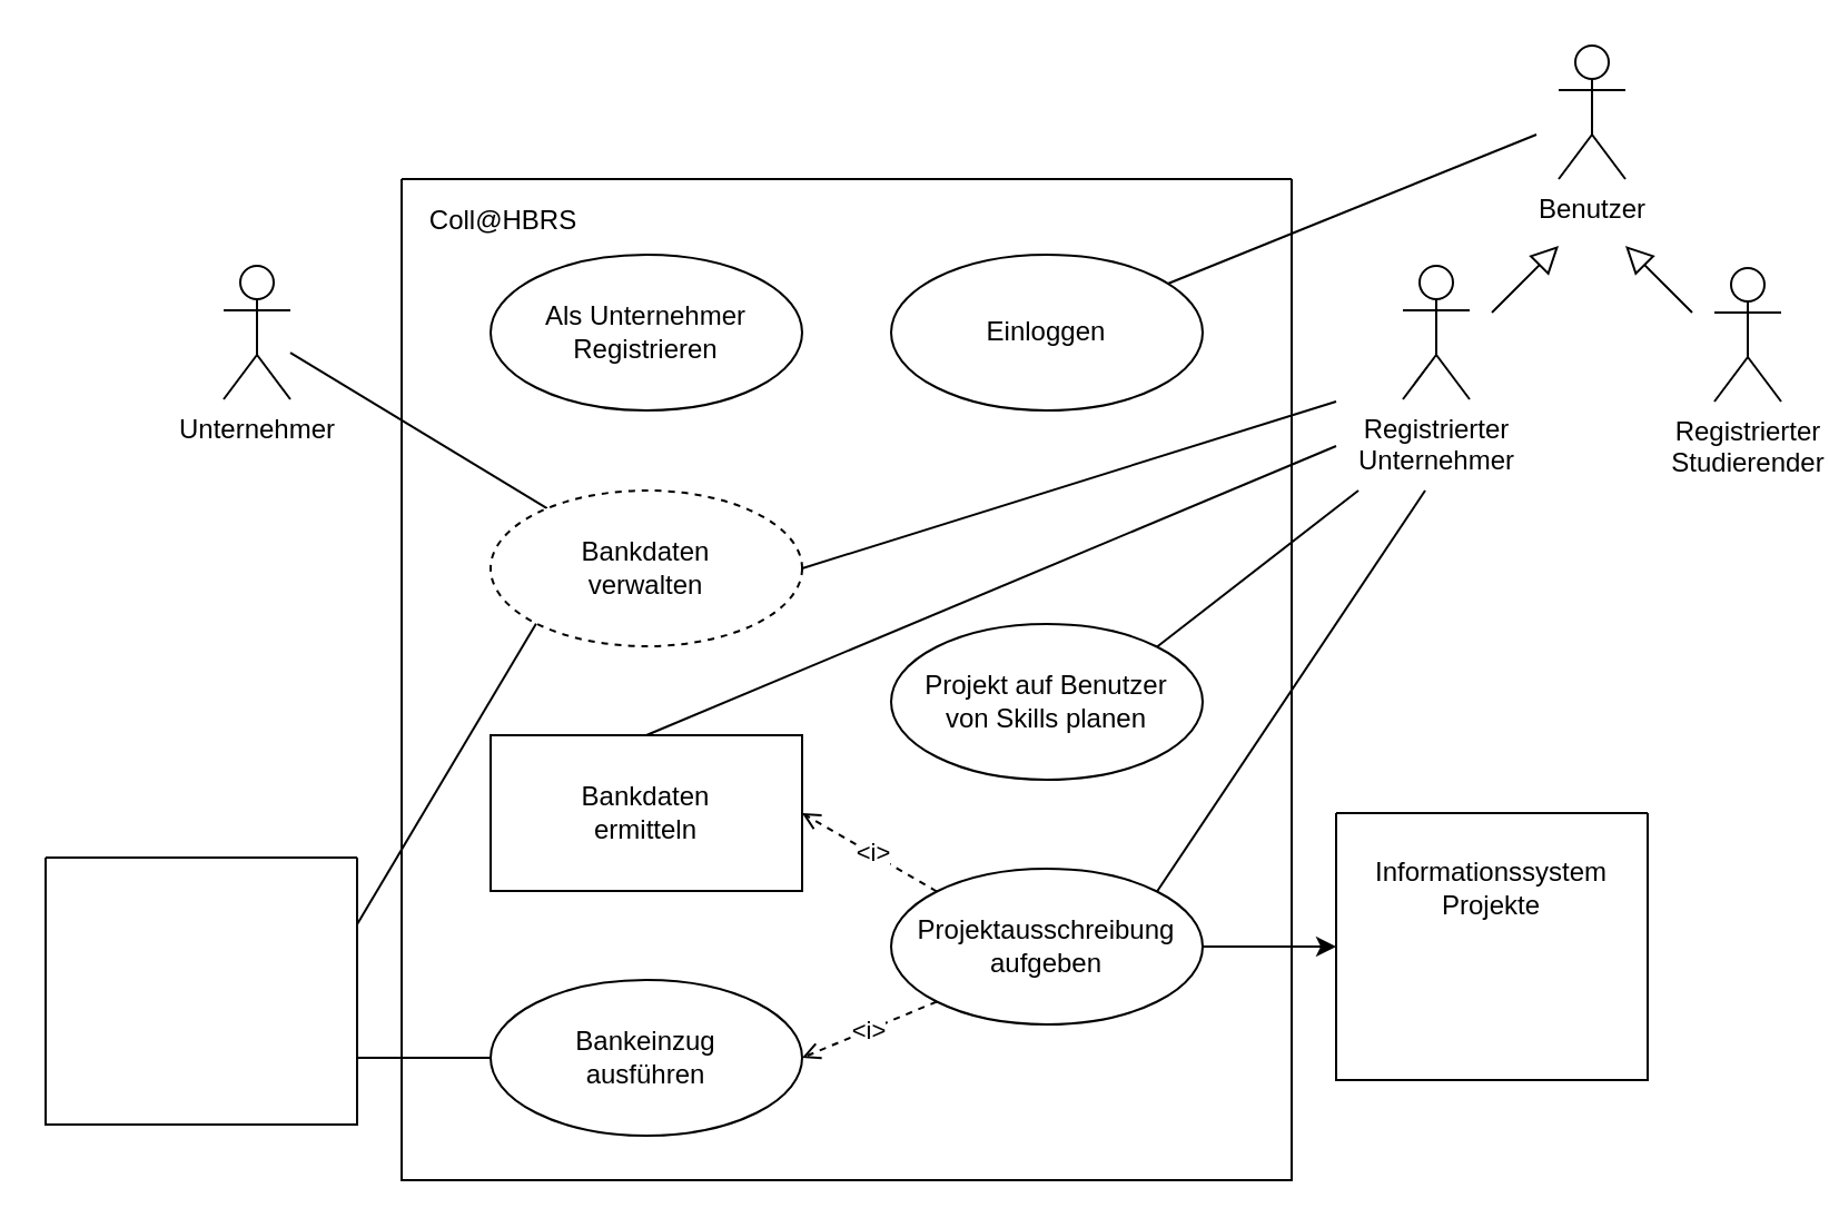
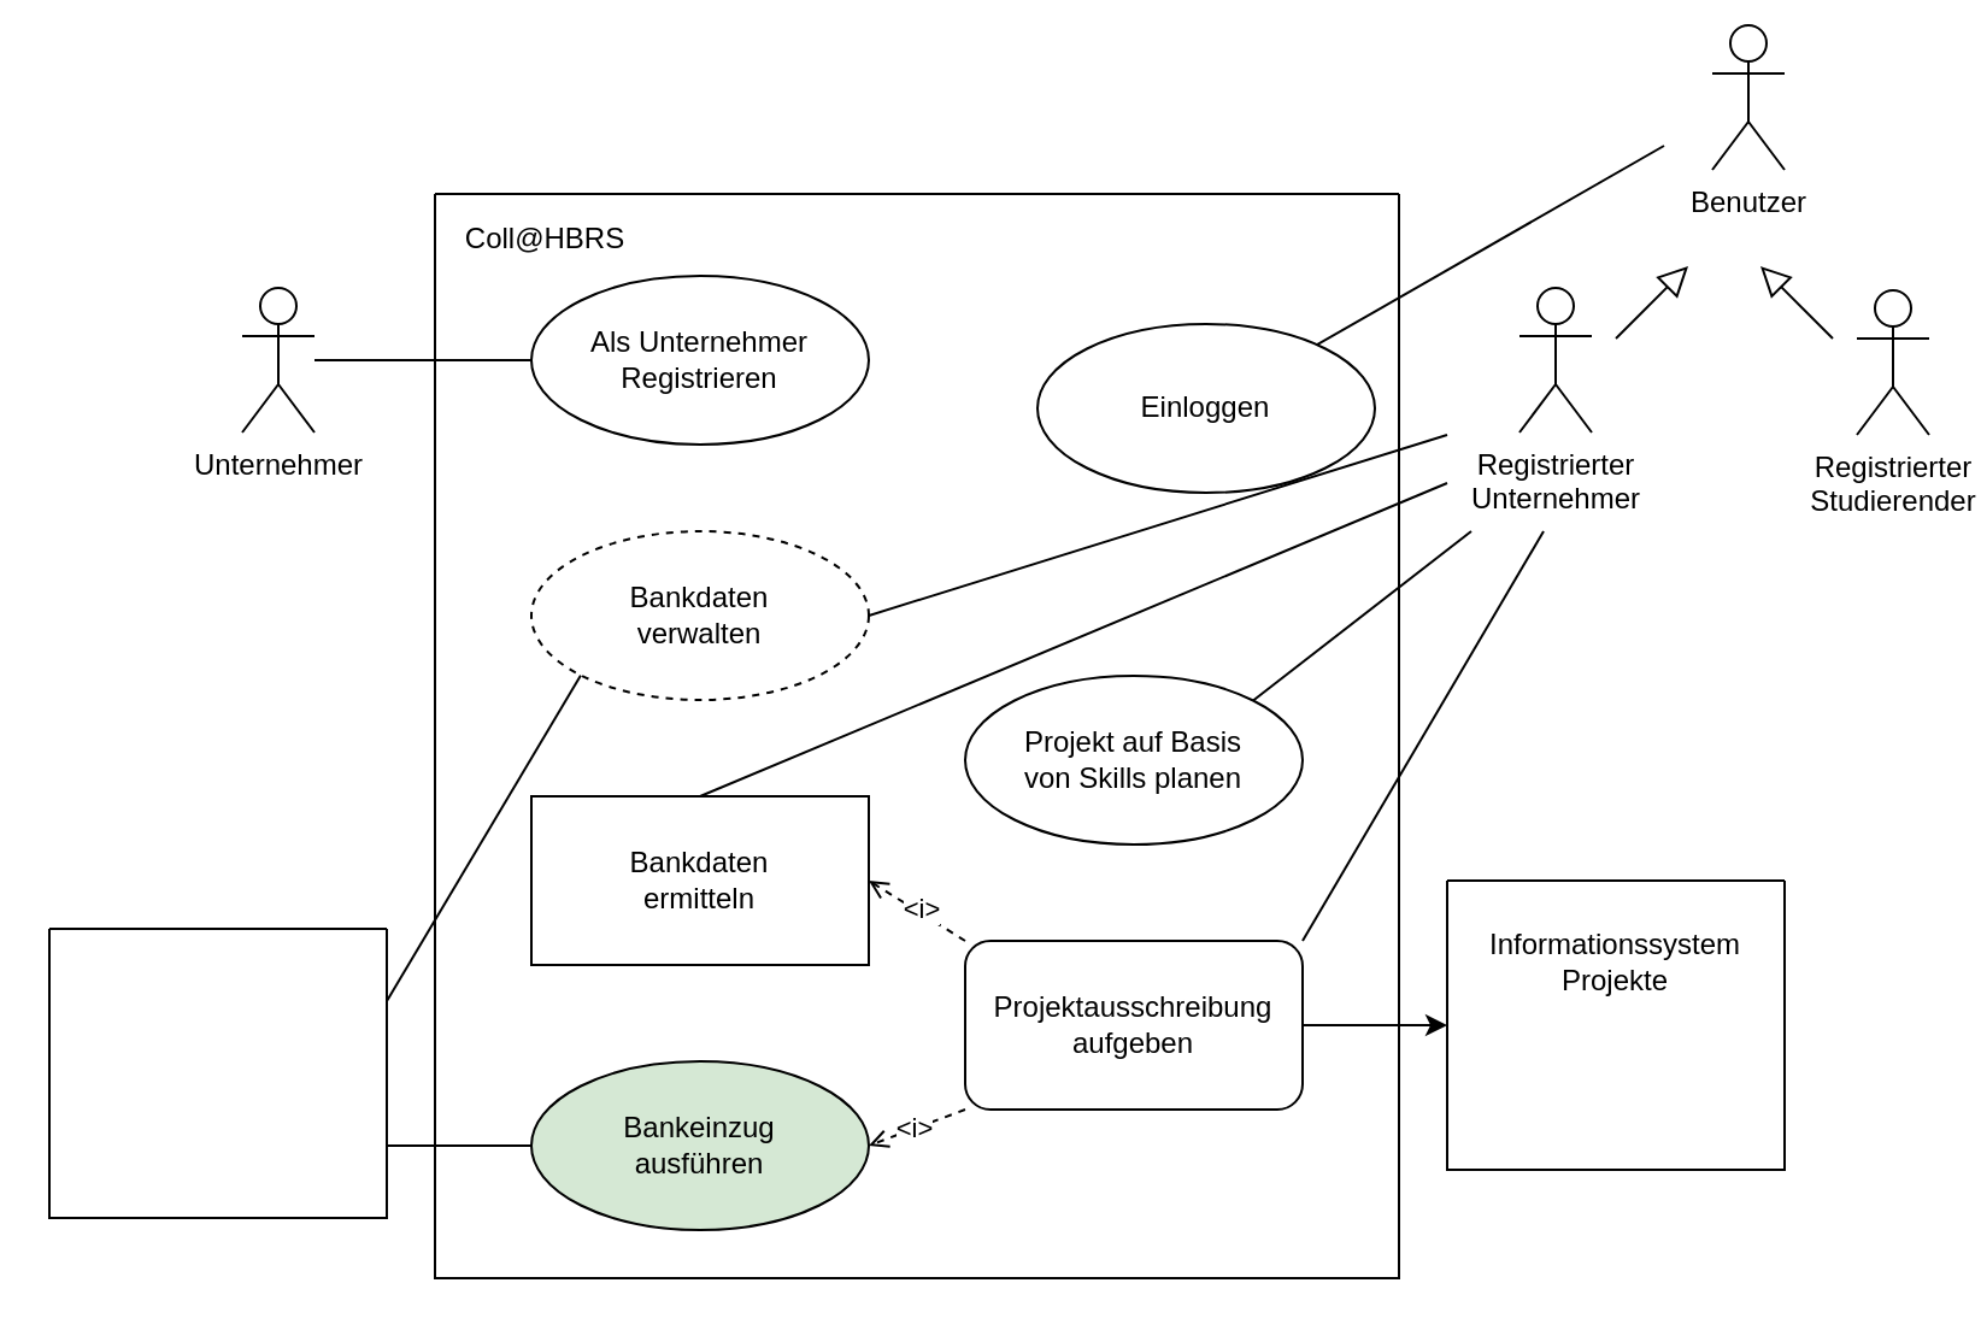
  <mxCell id="0" />
  <mxCell id="1" parent="0" />
  <mxCell id="2" value="" style="swimlane;startSize=0;" parent="1" vertex="1"><mxGeometry x="180" y="80" width="400" height="450" as="geometry" /></mxCell>
  <mxCell id="3" value="Coll@HBRS" style="text;html=1;strokeColor=none;fillColor=none;align=center;verticalAlign=middle;whiteSpace=wrap;rounded=0;" parent="2" vertex="1"><mxGeometry x="16" y="4" width="60" height="30" as="geometry" /></mxCell>
- <mxCell id="4" style="rounded=0;orthogonalLoop=1;jettySize=auto;html=1;endArrow=none;endFill=0;" parent="2" source="5" target="27" edge="1"><mxGeometry relative="1" as="geometry" /></mxCell>
+ <mxCell id="4" style="rounded=0;orthogonalLoop=1;jettySize=auto;html=1;entryX=0;entryY=0.5;entryDx=0;entryDy=0;endArrow=none;endFill=0;" parent="2" source="5" target="6" edge="1"><mxGeometry relative="1" as="geometry" /></mxCell>
  <mxCell id="5" value="Unternehmer" style="shape=umlActor;verticalLabelPosition=bottom;verticalAlign=top;html=1;" parent="2" vertex="1"><mxGeometry x="-80" y="39" width="30" height="60" as="geometry" /></mxCell>
  <mxCell id="6" value="Als Unternehmer&lt;br&gt;Registrieren" style="ellipse;whiteSpace=wrap;html=1;" parent="2" vertex="1"><mxGeometry x="40" y="34" width="140" height="70" as="geometry" /></mxCell>
- <mxCell id="7" value="Einloggen" style="ellipse;whiteSpace=wrap;html=1;" parent="2" vertex="1"><mxGeometry x="220" y="34" width="140" height="70" as="geometry" /></mxCell>
- <mxCell id="8" value="Bankeinzug&lt;br&gt;ausführen" style="ellipse;whiteSpace=wrap;html=1;" parent="2" vertex="1"><mxGeometry x="40" y="360" width="140" height="70" as="geometry" /></mxCell>
- <mxCell id="9" value="Projekt auf Benutzer&lt;br&gt;von Skills planen" style="ellipse;whiteSpace=wrap;html=1;" parent="2" vertex="1"><mxGeometry x="220" y="200" width="140" height="70" as="geometry" /></mxCell>
+ <mxCell id="7" value="Einloggen" style="ellipse;whiteSpace=wrap;html=1;" parent="2" vertex="1"><mxGeometry x="250" y="54" width="140" height="70" as="geometry" /></mxCell>
+ <mxCell id="8" value="Bankeinzug&lt;br&gt;ausführen" style="ellipse;whiteSpace=wrap;html=1;fillColor=#d5e8d4;" parent="2" vertex="1"><mxGeometry x="40" y="360" width="140" height="70" as="geometry" /></mxCell>
+ <mxCell id="9" value="Projekt auf Basis&lt;br&gt;von Skills planen" style="ellipse;whiteSpace=wrap;html=1;" parent="2" vertex="1"><mxGeometry x="220" y="200" width="140" height="70" as="geometry" /></mxCell>
  <mxCell id="10" style="rounded=0;orthogonalLoop=1;jettySize=auto;html=1;exitX=0;exitY=1;exitDx=0;exitDy=0;entryX=1;entryY=0.5;entryDx=0;entryDy=0;dashed=1;endArrow=open;endFill=0;" parent="2" source="15" target="8" edge="1"><mxGeometry relative="1" as="geometry" /></mxCell>
  <mxCell id="11" value="&amp;lt;i&amp;gt;" style="edgeLabel;html=1;align=center;verticalAlign=middle;resizable=0;points=[];" parent="10" vertex="1" connectable="0"><mxGeometry x="0.015" relative="1" as="geometry"><mxPoint x="-1" as="offset" /></mxGeometry></mxCell>
  <mxCell id="12" value="Bankdaten&lt;br&gt;ermitteln" style="whiteSpace=wrap;html=1;rounded=0;" parent="2" vertex="1"><mxGeometry x="40" y="250" width="140" height="70" as="geometry" /></mxCell>
  <mxCell id="13" style="orthogonalLoop=1;jettySize=auto;html=1;exitX=0;exitY=0;exitDx=0;exitDy=0;rounded=0;strokeColor=default;dashed=1;entryX=1;entryY=0.5;entryDx=0;entryDy=0;endArrow=open;endFill=0;" parent="2" source="15" target="12" edge="1"><mxGeometry relative="1" as="geometry" /></mxCell>
  <mxCell id="14" value="&amp;lt;i&amp;gt;" style="edgeLabel;html=1;align=center;verticalAlign=middle;resizable=0;points=[];" parent="13" vertex="1" connectable="0"><mxGeometry x="-0.037" y="-1" relative="1" as="geometry"><mxPoint as="offset" /></mxGeometry></mxCell>
- <mxCell id="15" value="Projektausschreibung&lt;br&gt;aufgeben" style="ellipse;whiteSpace=wrap;html=1;" parent="2" vertex="1"><mxGeometry x="220" y="310" width="140" height="70" as="geometry" /></mxCell>
+ <mxCell id="15" value="Projektausschreibung&lt;br&gt;aufgeben" style="whiteSpace=wrap;html=1;rounded=1;" parent="2" vertex="1"><mxGeometry x="220" y="310" width="140" height="70" as="geometry" /></mxCell>
  <mxCell id="16" style="rounded=0;orthogonalLoop=1;jettySize=auto;html=1;endArrow=none;endFill=0;" parent="2" target="7" edge="1"><mxGeometry relative="1" as="geometry"><mxPoint x="510" y="-20" as="sourcePoint" /></mxGeometry></mxCell>
  <mxCell id="17" style="rounded=0;orthogonalLoop=1;jettySize=auto;html=1;endArrow=block;endFill=0;endSize=10;" edge="1" parent="2"><mxGeometry relative="1" as="geometry"><mxPoint x="520" y="30" as="targetPoint" /><mxPoint x="490" y="60" as="sourcePoint" /></mxGeometry></mxCell>
  <mxCell id="18" value="Registrierter&lt;br&gt;Unternehmer" style="shape=umlActor;verticalLabelPosition=bottom;verticalAlign=top;html=1;" parent="2" vertex="1"><mxGeometry x="450" y="39" width="30" height="60" as="geometry" /></mxCell>
  <mxCell id="19" style="rounded=0;orthogonalLoop=1;jettySize=auto;html=1;endArrow=none;endFill=0;entryX=1;entryY=0;entryDx=0;entryDy=0;" parent="2" target="9" edge="1"><mxGeometry relative="1" as="geometry"><mxPoint x="430" y="140" as="sourcePoint" /><mxPoint x="354.497" y="203.251" as="targetPoint" /></mxGeometry></mxCell>
  <mxCell id="20" style="rounded=0;orthogonalLoop=1;jettySize=auto;html=1;endArrow=none;endFill=0;entryX=1;entryY=0;entryDx=0;entryDy=0;" parent="2" target="15" edge="1"><mxGeometry relative="1" as="geometry"><mxPoint x="460" y="140" as="sourcePoint" /><mxPoint x="340" y="270" as="targetPoint" /></mxGeometry></mxCell>
  <mxCell id="21" value="" style="swimlane;startSize=0;" parent="2" vertex="1"><mxGeometry x="420" y="285" width="140" height="120" as="geometry" /></mxCell>
  <mxCell id="22" value="Informationssystem Projekte" style="text;html=1;strokeColor=none;fillColor=none;align=center;verticalAlign=middle;whiteSpace=wrap;rounded=0;" parent="21" vertex="1"><mxGeometry x="40" y="19" width="60" height="30" as="geometry" /></mxCell>
  <mxCell id="23" value="" style="swimlane;startSize=0;" parent="2" vertex="1"><mxGeometry x="-160" y="305" width="140" height="120" as="geometry" /></mxCell>
  <mxCell id="24" style="rounded=0;orthogonalLoop=1;jettySize=auto;html=1;exitX=0;exitY=0.5;exitDx=0;exitDy=0;entryX=1;entryY=0.75;entryDx=0;entryDy=0;endArrow=none;endFill=0;" parent="2" source="8" target="23" edge="1"><mxGeometry relative="1" as="geometry" /></mxCell>
  <mxCell id="25" style="rounded=0;orthogonalLoop=1;jettySize=auto;html=1;exitX=1;exitY=0.5;exitDx=0;exitDy=0;entryX=0;entryY=0.5;entryDx=0;entryDy=0;endArrow=classic;endFill=1;" parent="2" source="15" target="21" edge="1"><mxGeometry relative="1" as="geometry" /></mxCell>
  <mxCell id="26" style="rounded=0;orthogonalLoop=1;jettySize=auto;html=1;exitX=0;exitY=1;exitDx=0;exitDy=0;entryX=1;entryY=0.25;entryDx=0;entryDy=0;endArrow=none;endFill=0;" edge="1" parent="2" source="27" target="23"><mxGeometry relative="1" as="geometry" /></mxCell>
  <mxCell id="27" value="Bankdaten&lt;br&gt;verwalten" style="ellipse;whiteSpace=wrap;html=1;dashed=1;" vertex="1" parent="2"><mxGeometry x="40" y="140" width="140" height="70" as="geometry" /></mxCell>
  <mxCell id="28" style="rounded=0;orthogonalLoop=1;jettySize=auto;html=1;endArrow=none;endFill=0;entryX=1;entryY=0.5;entryDx=0;entryDy=0;" edge="1" parent="2" target="27"><mxGeometry relative="1" as="geometry"><mxPoint x="420" y="100" as="sourcePoint" /><mxPoint x="350" y="220" as="targetPoint" /></mxGeometry></mxCell>
  <mxCell id="29" style="rounded=0;orthogonalLoop=1;jettySize=auto;html=1;endArrow=none;endFill=0;entryX=0.5;entryY=0;entryDx=0;entryDy=0;" edge="1" parent="2" target="12"><mxGeometry relative="1" as="geometry"><mxPoint x="420" y="120" as="sourcePoint" /><mxPoint x="350" y="220" as="targetPoint" /></mxGeometry></mxCell>
  <mxCell id="30" value="Registrierter&lt;br&gt;Studierender" style="shape=umlActor;verticalLabelPosition=bottom;verticalAlign=top;html=1;outlineConnect=0;" vertex="1" parent="1"><mxGeometry x="770" y="120" width="30" height="60" as="geometry" /></mxCell>
- <mxCell id="31" value="Benutzer" style="shape=umlActor;verticalLabelPosition=bottom;verticalAlign=top;html=1;" vertex="1" parent="1"><mxGeometry x="700" y="20" width="30" height="60" as="geometry" /></mxCell>
+ <mxCell id="31" value="Benutzer" style="shape=umlActor;verticalLabelPosition=bottom;verticalAlign=top;html=1;" vertex="1" parent="1"><mxGeometry x="710" y="10" width="30" height="60" as="geometry" /></mxCell>
  <mxCell id="32" style="rounded=0;orthogonalLoop=1;jettySize=auto;html=1;endArrow=block;endFill=0;endSize=10;" edge="1" parent="1"><mxGeometry relative="1" as="geometry"><mxPoint x="730" y="110" as="targetPoint" /><mxPoint x="760" y="140" as="sourcePoint" /></mxGeometry></mxCell>
